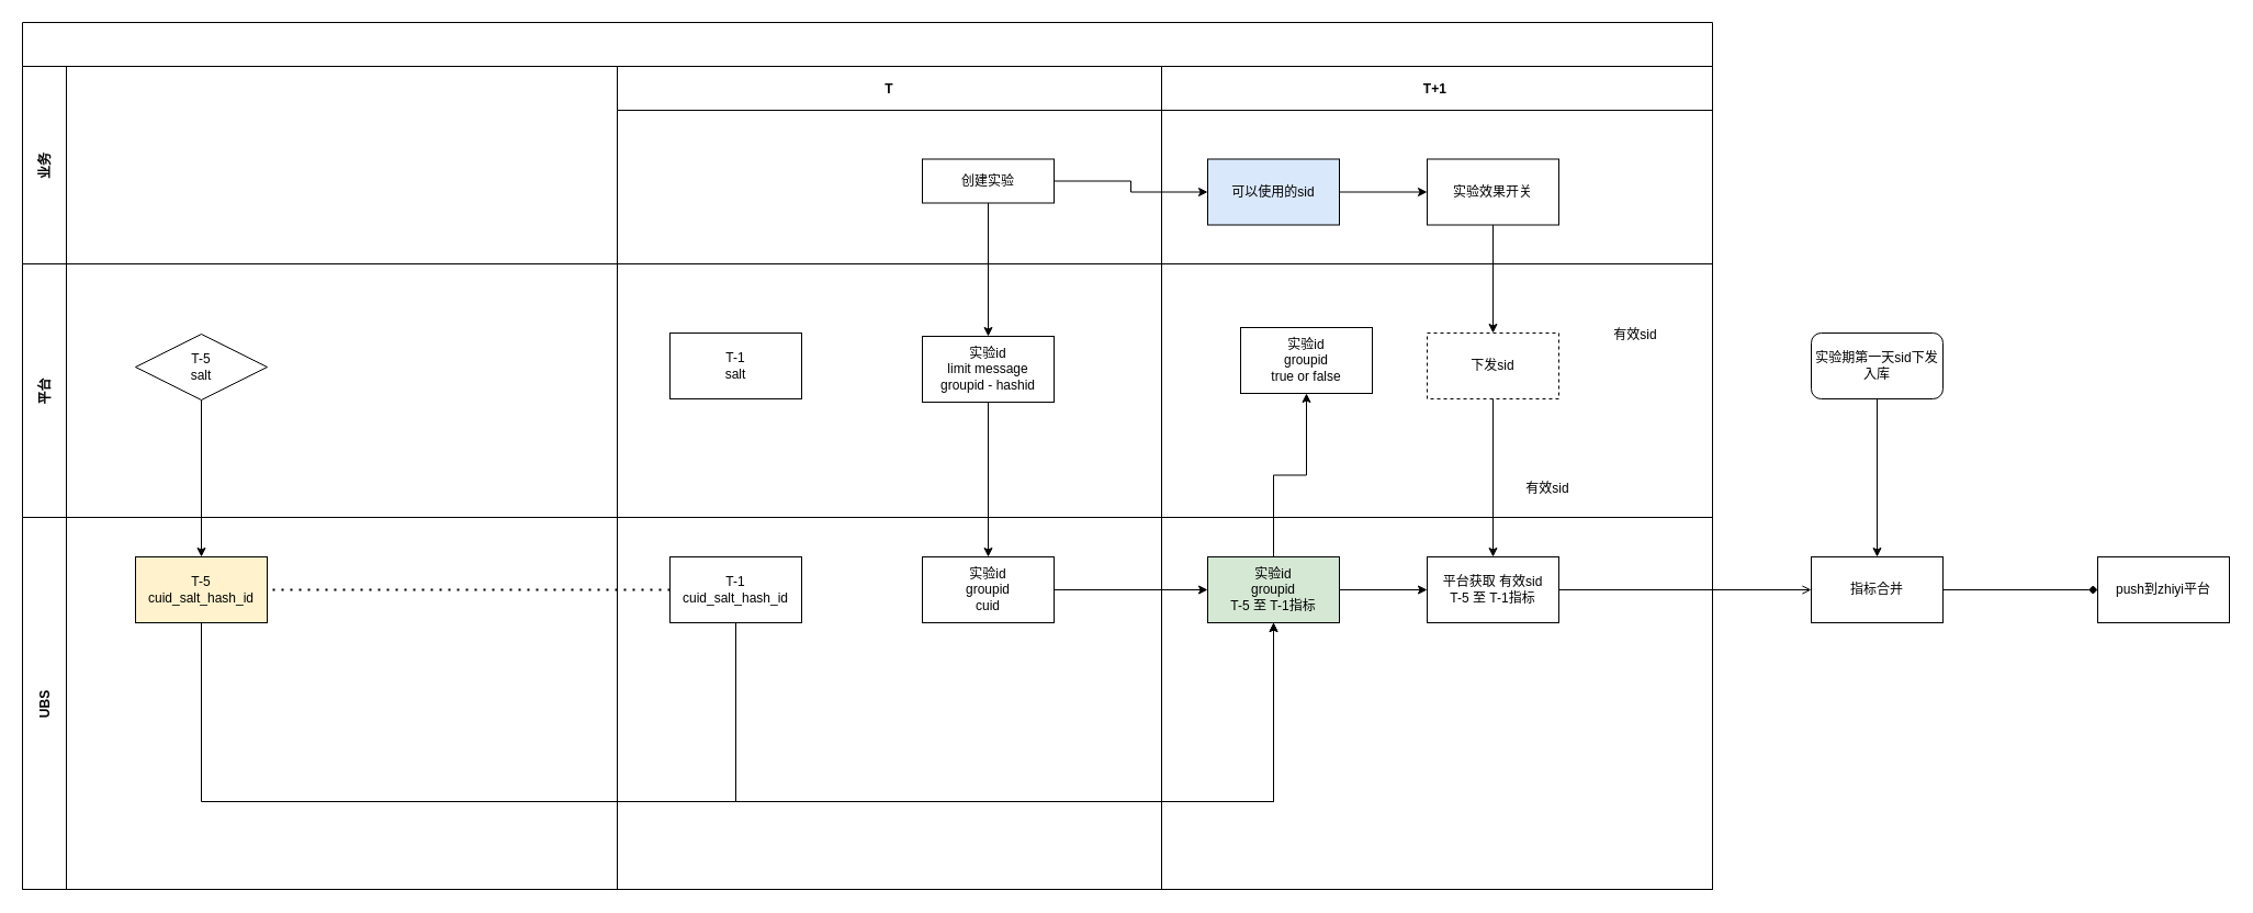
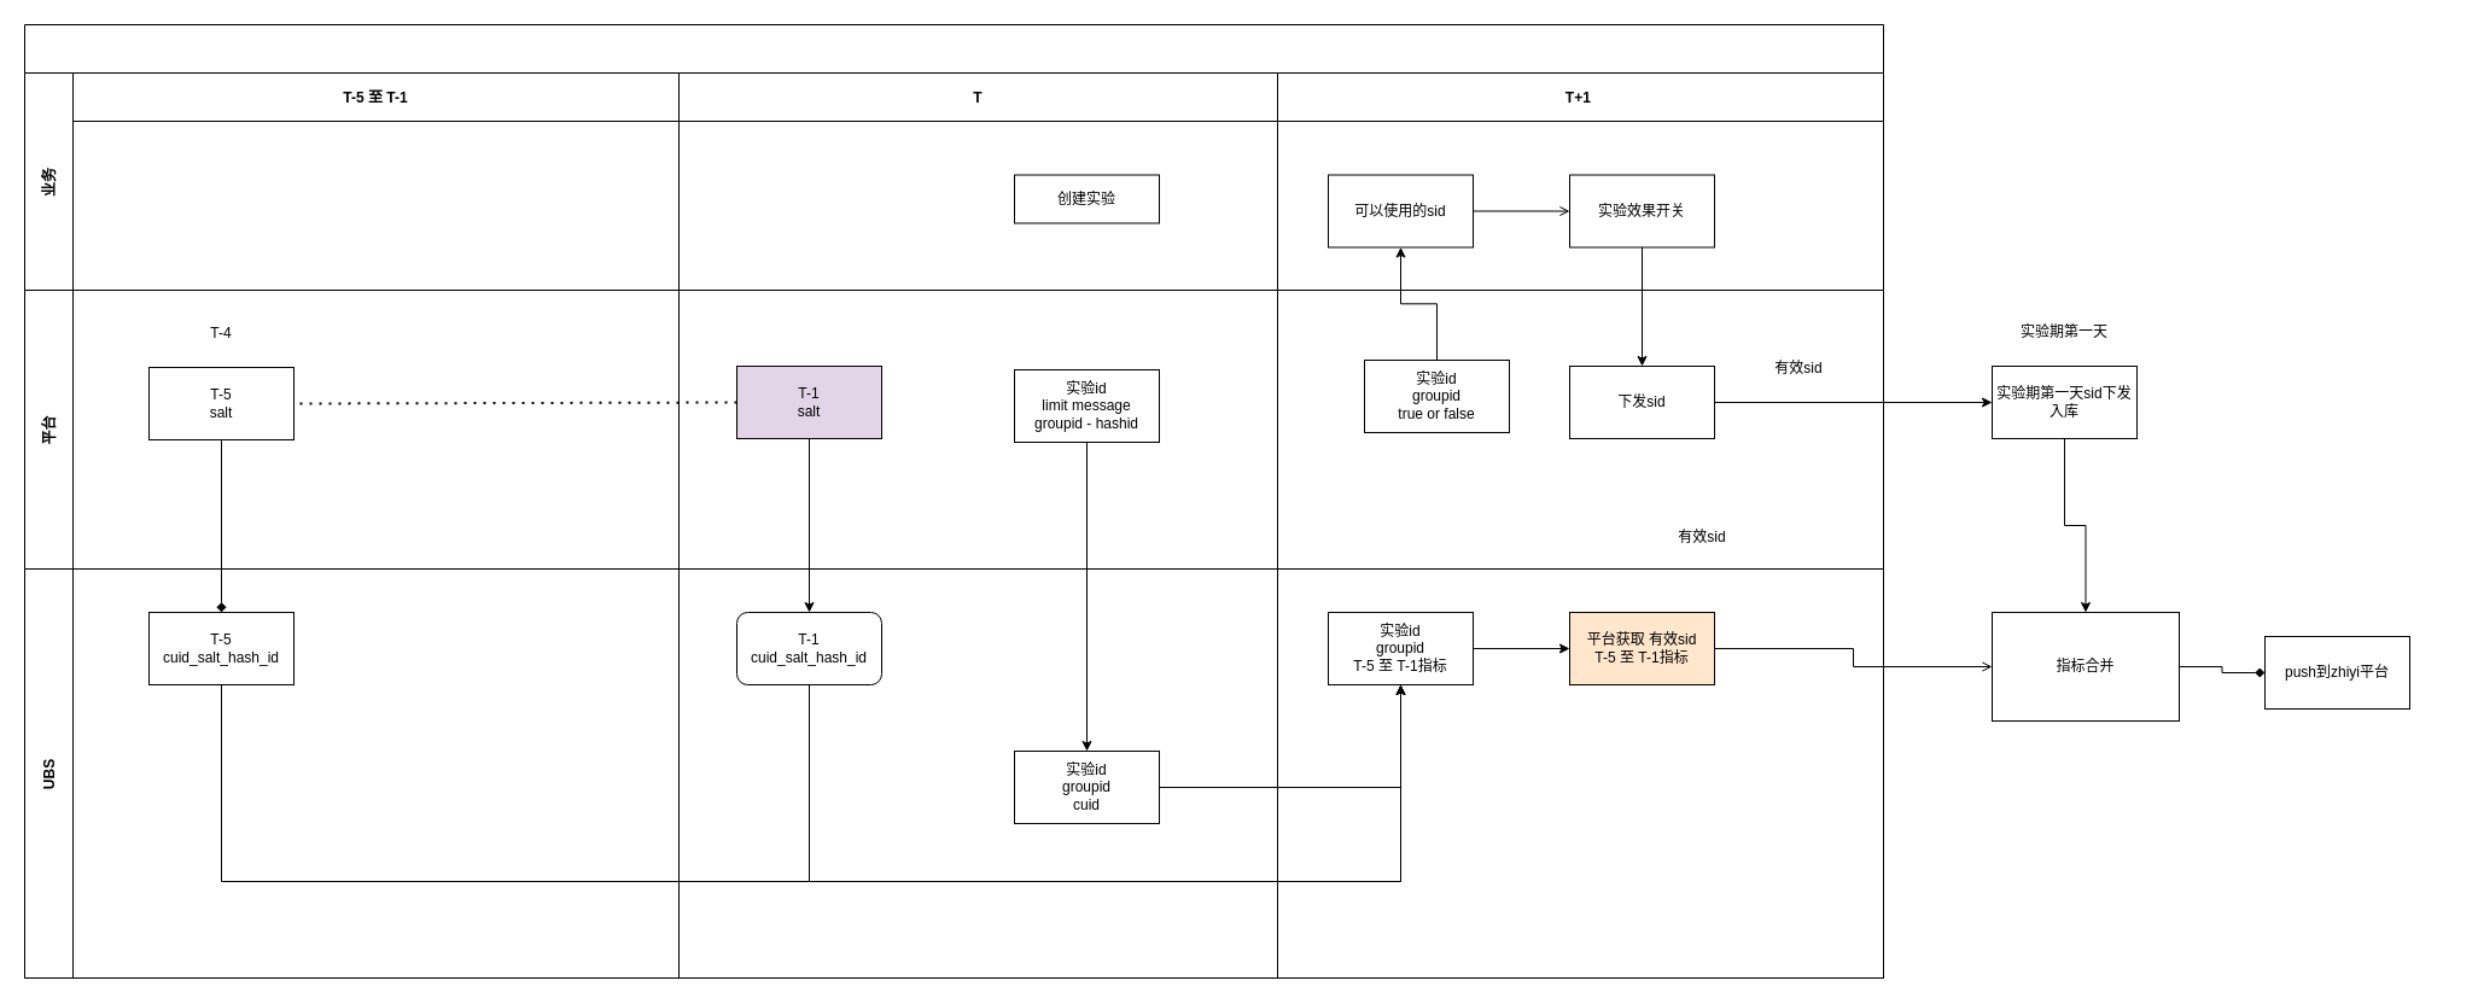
  <mxCell id="0" />
  <mxCell id="1" parent="0" />
  <mxCell id="2" value="" style="shape=table;childLayout=tableLayout;rowLines=0;columnLines=0;startSize=40;collapsible=0;recursiveResize=0;expand=0;pointerEvents=0;fontStyle=1;align=center;" vertex="1" parent="1"><mxGeometry x="20" y="20" width="1540" height="790.0" as="geometry" /></mxCell>
  <mxCell id="3" value="业务" style="swimlane;horizontal=0;points=[[0,0.5],[1,0.5]];portConstraint=eastwest;startSize=40;collapsible=0;recursiveResize=0;expand=0;pointerEvents=0;fontStyle=1" vertex="1" parent="2"><mxGeometry y="40" width="1540" height="180" as="geometry" /></mxCell>
+ <mxCell id="4" value="T-5 至 T-1" style="swimlane;connectable=0;startSize=40;collapsible=0;recursiveResize=0;expand=0;pointerEvents=0;" vertex="1" parent="3"><mxGeometry x="40" width="502" height="180" as="geometry"><mxRectangle width="502" height="180" as="alternateBounds" /></mxGeometry></mxCell>
  <mxCell id="5" value="T" style="swimlane;connectable=0;startSize=40;collapsible=0;recursiveResize=0;expand=0;pointerEvents=0;" vertex="1" parent="3"><mxGeometry x="542" width="496" height="180" as="geometry"><mxRectangle width="496" height="180" as="alternateBounds" /></mxGeometry></mxCell>
  <mxCell id="6" value="创建实验" style="rounded=0;whiteSpace=wrap;html=1;" vertex="1" parent="5"><mxGeometry x="278" y="84.5" width="120" height="40" as="geometry" /></mxCell>
  <mxCell id="7" value="T+1 " style="swimlane;connectable=0;startSize=40;collapsible=0;recursiveResize=0;expand=0;pointerEvents=0;" vertex="1" parent="3"><mxGeometry x="1038" width="502" height="180" as="geometry"><mxRectangle width="502" height="180" as="alternateBounds" /></mxGeometry></mxCell>
- <mxCell id="8" value="" style="edgeStyle=orthogonalEdgeStyle;rounded=0;orthogonalLoop=1;jettySize=auto;html=1;" edge="1" parent="7" source="9" target="10"><mxGeometry relative="1" as="geometry" /></mxCell>
- <mxCell id="9" value="可以使用的sid" style="whiteSpace=wrap;html=1;rounded=0;fillColor=#dae8fc;" vertex="1" parent="7"><mxGeometry x="42" y="84.5" width="120" height="60" as="geometry" /></mxCell>
+ <mxCell id="8" value="" style="edgeStyle=orthogonalEdgeStyle;rounded=0;orthogonalLoop=1;jettySize=auto;html=1;endArrow=open;" edge="1" parent="7" source="9" target="10"><mxGeometry relative="1" as="geometry" /></mxCell>
+ <mxCell id="9" value="可以使用的sid" style="whiteSpace=wrap;html=1;rounded=0;" vertex="1" parent="7"><mxGeometry x="42" y="84.5" width="120" height="60" as="geometry" /></mxCell>
  <mxCell id="10" value="实验效果开关" style="whiteSpace=wrap;html=1;rounded=0;" vertex="1" parent="7"><mxGeometry x="242" y="84.5" width="120" height="60" as="geometry" /></mxCell>
- <mxCell id="11" value="" style="edgeStyle=orthogonalEdgeStyle;rounded=0;orthogonalLoop=1;jettySize=auto;html=1;" edge="1" parent="3" source="6" target="9"><mxGeometry relative="1" as="geometry" /></mxCell>
  <mxCell id="12" value="平台" style="swimlane;horizontal=0;points=[[0,0.5],[1,0.5]];portConstraint=eastwest;startSize=40;collapsible=0;recursiveResize=0;expand=0;pointerEvents=0;" vertex="1" parent="2"><mxGeometry y="220" width="1540" height="231" as="geometry" /></mxCell>
  <mxCell id="13" value="" style="swimlane;connectable=0;startSize=0;collapsible=0;recursiveResize=0;expand=0;pointerEvents=0;" vertex="1" parent="12"><mxGeometry x="40" width="502" height="231" as="geometry"><mxRectangle width="502" height="231" as="alternateBounds" /></mxGeometry></mxCell>
- <mxCell id="14" value="T-5&lt;br&gt;salt" style="rhombus;whiteSpace=wrap;html=1;" vertex="1" parent="13"><mxGeometry x="63" y="64" width="120" height="60" as="geometry" /></mxCell>
+ <mxCell id="14" value="T-5&lt;br&gt;salt" style="rounded=0;whiteSpace=wrap;html=1;" vertex="1" parent="13"><mxGeometry x="63" y="64" width="120" height="60" as="geometry" /></mxCell>
+ <mxCell id="15" value="T-4" style="text;html=1;strokeColor=none;fillColor=none;align=center;verticalAlign=middle;whiteSpace=wrap;rounded=0;" vertex="1" parent="13"><mxGeometry x="93" y="21" width="60" height="30" as="geometry" /></mxCell>
  <mxCell id="16" value="" style="swimlane;connectable=0;startSize=0;collapsible=0;recursiveResize=0;expand=0;pointerEvents=0;" vertex="1" parent="12"><mxGeometry x="542" width="496" height="231" as="geometry"><mxRectangle width="496" height="231" as="alternateBounds" /></mxGeometry></mxCell>
  <mxCell id="17" value="实验id&lt;br&gt;limit message&lt;br&gt;groupid - hashid" style="rounded=0;whiteSpace=wrap;html=1;" vertex="1" parent="16"><mxGeometry x="278" y="66" width="120" height="60" as="geometry" /></mxCell>
  <mxCell id="18" value="" style="swimlane;connectable=0;startSize=0;collapsible=0;recursiveResize=0;expand=0;pointerEvents=0;" vertex="1" parent="12"><mxGeometry x="1038" width="502" height="231" as="geometry"><mxRectangle width="502" height="231" as="alternateBounds" /></mxGeometry></mxCell>
  <mxCell id="19" value="&lt;span&gt;实验id&lt;/span&gt;&lt;br&gt;&lt;span&gt;groupid&lt;br&gt;true or false&lt;br&gt;&lt;/span&gt;" style="whiteSpace=wrap;html=1;rounded=0;" vertex="1" parent="18"><mxGeometry x="72" y="58" width="120" height="60" as="geometry" /></mxCell>
- <mxCell id="20" value="下发sid" style="whiteSpace=wrap;html=1;rounded=0;dashed=1;" vertex="1" parent="18"><mxGeometry x="242" y="63" width="120" height="60" as="geometry" /></mxCell>
+ <mxCell id="20" value="下发sid" style="whiteSpace=wrap;html=1;rounded=0;" vertex="1" parent="18"><mxGeometry x="242" y="63" width="120" height="60" as="geometry" /></mxCell>
  <mxCell id="21" value="有效sid" style="text;html=1;strokeColor=none;fillColor=none;align=center;verticalAlign=middle;whiteSpace=wrap;rounded=0;" vertex="1" parent="18"><mxGeometry x="312" y="190" width="80" height="30" as="geometry" /></mxCell>
  <mxCell id="22" value="有效sid" style="text;html=1;strokeColor=none;fillColor=none;align=center;verticalAlign=middle;whiteSpace=wrap;rounded=0;" vertex="1" parent="18"><mxGeometry x="392" y="50" width="80" height="30" as="geometry" /></mxCell>
  <mxCell id="23" value="UBS" style="swimlane;horizontal=0;points=[[0,0.5],[1,0.5]];portConstraint=eastwest;startSize=40;collapsible=0;recursiveResize=0;expand=0;pointerEvents=0;" vertex="1" parent="2"><mxGeometry y="451" width="1540" height="339" as="geometry" /></mxCell>
  <mxCell id="24" value="" style="swimlane;connectable=0;startSize=0;collapsible=0;recursiveResize=0;expand=0;pointerEvents=0;" vertex="1" parent="23"><mxGeometry x="40" width="502" height="339" as="geometry"><mxRectangle width="502" height="339" as="alternateBounds" /></mxGeometry></mxCell>
- <mxCell id="25" value="T-5&lt;br&gt;cuid_salt_hash_id" style="rounded=0;whiteSpace=wrap;html=1;fillColor=#fff2cc;" vertex="1" parent="24"><mxGeometry x="63" y="36" width="120" height="60" as="geometry" /></mxCell>
+ <mxCell id="25" value="T-5&lt;br&gt;cuid_salt_hash_id" style="rounded=0;whiteSpace=wrap;html=1;" vertex="1" parent="24"><mxGeometry x="63" y="36" width="120" height="60" as="geometry" /></mxCell>
  <mxCell id="26" value="" style="swimlane;connectable=0;startSize=0;collapsible=0;recursiveResize=0;expand=0;pointerEvents=0;" vertex="1" parent="23"><mxGeometry x="542" width="496" height="339" as="geometry"><mxRectangle width="496" height="339" as="alternateBounds" /></mxGeometry></mxCell>
- <mxCell id="27" value="T-1&lt;br&gt;salt" style="rounded=0;whiteSpace=wrap;html=1;" vertex="1" parent="26"><mxGeometry x="48" y="-168" width="120" height="60" as="geometry" /></mxCell>
- <mxCell id="28" value="T-1&lt;br&gt;cuid_salt_hash_id" style="rounded=0;whiteSpace=wrap;html=1;" vertex="1" parent="26"><mxGeometry x="48" y="36" width="120" height="60" as="geometry" /></mxCell>
- <mxCell id="30" value="实验id&lt;br&gt;groupid&lt;br&gt;cuid" style="rounded=0;whiteSpace=wrap;html=1;" vertex="1" parent="26"><mxGeometry x="278" y="36" width="120" height="60" as="geometry" /></mxCell>
+ <mxCell id="27" value="T-1&lt;br&gt;salt" style="rounded=0;whiteSpace=wrap;html=1;fillColor=#e1d5e7;" vertex="1" parent="26"><mxGeometry x="48" y="-168" width="120" height="60" as="geometry" /></mxCell>
+ <mxCell id="28" value="T-1&lt;br&gt;cuid_salt_hash_id" style="whiteSpace=wrap;html=1;rounded=1;" vertex="1" parent="26"><mxGeometry x="48" y="36" width="120" height="60" as="geometry" /></mxCell>
+ <mxCell id="29" value="" style="edgeStyle=orthogonalEdgeStyle;rounded=0;orthogonalLoop=1;jettySize=auto;html=1;" edge="1" parent="26" source="27" target="28"><mxGeometry relative="1" as="geometry" /></mxCell>
+ <mxCell id="30" value="实验id&lt;br&gt;groupid&lt;br&gt;cuid" style="rounded=0;whiteSpace=wrap;html=1;" vertex="1" parent="26"><mxGeometry x="278" y="151" width="120" height="60" as="geometry" /></mxCell>
  <mxCell id="31" value="" style="swimlane;connectable=0;startSize=0;collapsible=0;recursiveResize=0;expand=0;pointerEvents=0;" vertex="1" parent="23"><mxGeometry x="1038" width="502" height="339" as="geometry"><mxRectangle width="502" height="339" as="alternateBounds" /></mxGeometry></mxCell>
  <mxCell id="32" style="edgeStyle=orthogonalEdgeStyle;rounded=0;orthogonalLoop=1;jettySize=auto;html=1;exitX=1;exitY=0.5;exitDx=0;exitDy=0;" edge="1" parent="31" source="33" target="34"><mxGeometry relative="1" as="geometry" /></mxCell>
- <mxCell id="33" value="实验id&lt;br&gt;groupid&lt;br&gt;T-5 至 T-1指标" style="whiteSpace=wrap;html=1;rounded=0;fillColor=#d5e8d4;" vertex="1" parent="31"><mxGeometry x="42" y="36" width="120" height="60" as="geometry" /></mxCell>
- <mxCell id="34" value="平台获取 有效sid&lt;br&gt;T-5 至 T-1指标" style="whiteSpace=wrap;html=1;rounded=0;" vertex="1" parent="31"><mxGeometry x="242" y="36" width="120" height="60" as="geometry" /></mxCell>
- <mxCell id="35" value="" style="endArrow=none;dashed=1;html=1;dashPattern=1 3;strokeWidth=2;rounded=0;exitX=0;exitY=0.5;exitDx=0;exitDy=0;entryX=1;entryY=0.5;entryDx=0;entryDy=0;" edge="1" parent="23" source="28" target="25"><mxGeometry width="50" height="50" relative="1" as="geometry"><mxPoint x="350" y="66" as="sourcePoint" /><mxPoint x="230" y="66" as="targetPoint" /></mxGeometry></mxCell>
+ <mxCell id="33" value="实验id&lt;br&gt;groupid&lt;br&gt;T-5 至 T-1指标" style="whiteSpace=wrap;html=1;rounded=0;" vertex="1" parent="31"><mxGeometry x="42" y="36" width="120" height="60" as="geometry" /></mxCell>
+ <mxCell id="34" value="平台获取 有效sid&lt;br&gt;T-5 至 T-1指标" style="whiteSpace=wrap;html=1;rounded=0;fillColor=#ffe6cc;" vertex="1" parent="31"><mxGeometry x="242" y="36" width="120" height="60" as="geometry" /></mxCell>
  <mxCell id="36" value="" style="edgeStyle=orthogonalEdgeStyle;rounded=0;orthogonalLoop=1;jettySize=auto;html=1;" edge="1" parent="23" source="30" target="33"><mxGeometry relative="1" as="geometry" /></mxCell>
  <mxCell id="37" style="edgeStyle=orthogonalEdgeStyle;rounded=0;orthogonalLoop=1;jettySize=auto;html=1;exitX=0.5;exitY=1;exitDx=0;exitDy=0;entryX=0.5;entryY=1;entryDx=0;entryDy=0;" edge="1" parent="23" source="25" target="33"><mxGeometry relative="1" as="geometry"><Array as="points"><mxPoint x="163" y="259" /><mxPoint x="1140" y="259" /></Array></mxGeometry></mxCell>
- <mxCell id="38" value="" style="edgeStyle=orthogonalEdgeStyle;rounded=0;orthogonalLoop=1;jettySize=auto;html=1;" edge="1" parent="2" source="14" target="25"><mxGeometry relative="1" as="geometry" /></mxCell>
- <mxCell id="40" value="" style="edgeStyle=orthogonalEdgeStyle;rounded=0;orthogonalLoop=1;jettySize=auto;html=1;" edge="1" parent="2" source="6" target="17"><mxGeometry relative="1" as="geometry" /></mxCell>
+ <mxCell id="38" value="" style="edgeStyle=orthogonalEdgeStyle;rounded=0;orthogonalLoop=1;jettySize=auto;html=1;endArrow=diamond;" edge="1" parent="2" source="14" target="25"><mxGeometry relative="1" as="geometry" /></mxCell>
+ <mxCell id="39" value="" style="endArrow=none;dashed=1;html=1;dashPattern=1 3;strokeWidth=2;rounded=0;entryX=1;entryY=0.5;entryDx=0;entryDy=0;exitX=0;exitY=0.5;exitDx=0;exitDy=0;" edge="1" parent="2" source="27" target="14"><mxGeometry width="50" height="50" relative="1" as="geometry"><mxPoint x="470" y="383" as="sourcePoint" /><mxPoint x="520" y="333" as="targetPoint" /></mxGeometry></mxCell>
  <mxCell id="41" value="" style="edgeStyle=orthogonalEdgeStyle;rounded=0;orthogonalLoop=1;jettySize=auto;html=1;" edge="1" parent="2" source="17" target="30"><mxGeometry relative="1" as="geometry" /></mxCell>
- <mxCell id="42" value="" style="edgeStyle=orthogonalEdgeStyle;rounded=0;orthogonalLoop=1;jettySize=auto;html=1;" edge="1" parent="2" source="33" target="19"><mxGeometry relative="1" as="geometry" /></mxCell>
+ <mxCell id="43" style="edgeStyle=orthogonalEdgeStyle;rounded=0;orthogonalLoop=1;jettySize=auto;html=1;exitX=0.5;exitY=0;exitDx=0;exitDy=0;entryX=0.5;entryY=1;entryDx=0;entryDy=0;" edge="1" parent="2" source="19" target="9"><mxGeometry relative="1" as="geometry" /></mxCell>
  <mxCell id="44" value="" style="edgeStyle=orthogonalEdgeStyle;rounded=0;orthogonalLoop=1;jettySize=auto;html=1;" edge="1" parent="2" source="10" target="20"><mxGeometry relative="1" as="geometry" /></mxCell>
- <mxCell id="45" value="" style="edgeStyle=orthogonalEdgeStyle;rounded=0;orthogonalLoop=1;jettySize=auto;html=1;" edge="1" parent="2" source="20" target="34"><mxGeometry relative="1" as="geometry" /></mxCell>
  <mxCell id="46" style="edgeStyle=orthogonalEdgeStyle;rounded=0;orthogonalLoop=1;jettySize=auto;html=1;exitX=0.5;exitY=1;exitDx=0;exitDy=0;" edge="1" parent="1" source="28"><mxGeometry relative="1" as="geometry"><mxPoint x="1160" y="567" as="targetPoint" /><Array as="points"><mxPoint x="670" y="730" /><mxPoint x="1160" y="730" /></Array></mxGeometry></mxCell>
  <mxCell id="47" style="edgeStyle=orthogonalEdgeStyle;rounded=0;orthogonalLoop=1;jettySize=auto;html=1;" edge="1" parent="1" source="48" target="52"><mxGeometry relative="1" as="geometry" /></mxCell>
- <mxCell id="48" value="实验期第一天sid下发入库" style="whiteSpace=wrap;html=1;rounded=1;" vertex="1" parent="1"><mxGeometry x="1650" y="303" width="120" height="60" as="geometry" /></mxCell>
+ <mxCell id="48" value="实验期第一天sid下发入库" style="whiteSpace=wrap;html=1;rounded=0;" vertex="1" parent="1"><mxGeometry x="1650" y="303" width="120" height="60" as="geometry" /></mxCell>
+ <mxCell id="49" value="" style="edgeStyle=orthogonalEdgeStyle;rounded=0;orthogonalLoop=1;jettySize=auto;html=1;" edge="1" parent="1" source="20" target="48"><mxGeometry relative="1" as="geometry" /></mxCell>
+ <mxCell id="50" value="实验期第一天" style="text;html=1;strokeColor=none;fillColor=none;align=center;verticalAlign=middle;whiteSpace=wrap;rounded=0;" vertex="1" parent="1"><mxGeometry x="1670" y="260" width="80" height="30" as="geometry" /></mxCell>
  <mxCell id="51" value="" style="edgeStyle=orthogonalEdgeStyle;rounded=0;orthogonalLoop=1;jettySize=auto;html=1;endArrow=diamond;" edge="1" parent="1" source="52" target="54"><mxGeometry relative="1" as="geometry" /></mxCell>
- <mxCell id="52" value="指标合并" style="whiteSpace=wrap;html=1;rounded=0;" vertex="1" parent="1"><mxGeometry x="1650" y="507" width="120" height="60" as="geometry" /></mxCell>
+ <mxCell id="52" value="指标合并" style="whiteSpace=wrap;html=1;rounded=0;" vertex="1" parent="1"><mxGeometry x="1650" y="507" width="155" height="90" as="geometry" /></mxCell>
  <mxCell id="53" value="" style="edgeStyle=orthogonalEdgeStyle;rounded=0;orthogonalLoop=1;jettySize=auto;html=1;endArrow=open;" edge="1" parent="1" source="34" target="52"><mxGeometry relative="1" as="geometry" /></mxCell>
- <mxCell id="54" value="push到zhiyi平台" style="whiteSpace=wrap;html=1;rounded=0;" vertex="1" parent="1"><mxGeometry x="1911" y="507" width="120" height="60" as="geometry" /></mxCell>
+ <mxCell id="54" value="push到zhiyi平台" style="whiteSpace=wrap;html=1;rounded=0;" vertex="1" parent="1"><mxGeometry x="1876" y="527" width="120" height="60" as="geometry" /></mxCell>
